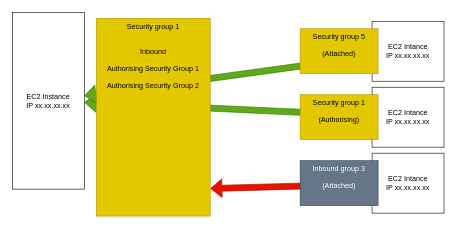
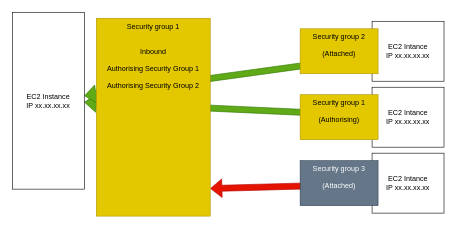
  <mxCell id="0" />
  <mxCell id="1" parent="0" />
  <mxCell id="2" value="" style="shape=flexArrow;endArrow=classic;html=1;fillColor=#e51400;strokeColor=#B20000;" edge="1" parent="1" source="11"><mxGeometry width="50" height="50" relative="1" as="geometry"><mxPoint x="620" y="310" as="sourcePoint" /><mxPoint x="350" y="314" as="targetPoint" /></mxGeometry></mxCell>
  <mxCell id="3" value="" style="shape=flexArrow;endArrow=classic;html=1;fillColor=#60a917;strokeColor=#2D7600;" edge="1" parent="1" source="9" target="5"><mxGeometry width="50" height="50" relative="1" as="geometry"><mxPoint x="610" y="190" as="sourcePoint" /><mxPoint x="130" y="282" as="targetPoint" /></mxGeometry></mxCell>
  <mxCell id="4" value="" style="shape=flexArrow;endArrow=classic;html=1;fillColor=#60a917;strokeColor=#2D7600;" edge="1" parent="1" source="7" target="5"><mxGeometry width="50" height="50" relative="1" as="geometry"><mxPoint x="400" y="120" as="sourcePoint" /><mxPoint x="450" y="70" as="targetPoint" /></mxGeometry></mxCell>
  <mxCell id="5" value="&lt;span style=&quot;&quot;&gt;EC2 Instance&lt;/span&gt;&lt;br style=&quot;&quot;&gt;&lt;span style=&quot;&quot;&gt;IP xx.xx.xx.xx&lt;/span&gt;" style="rounded=0;whiteSpace=wrap;html=1;" vertex="1" parent="1"><mxGeometry x="20" y="20" width="120" height="295" as="geometry" /></mxCell>
  <mxCell id="6" value="Security group 1&#10;&#10;&#10;Inbound&#10;&#10;Authorising Security Group 1&#10;&#10;Authorising Security Group 2" style="fillColor=#e3c800;strokeColor=#B09500;verticalAlign=top;fontStyle=0;fontColor=#000000;fillStyle=auto;gradientColor=none;" vertex="1" parent="1"><mxGeometry x="160" y="30" width="190" height="330" as="geometry" /></mxCell>
  <mxCell id="7" value="EC2 Intance&lt;br&gt;IP xx.xx.xx.xx" style="rounded=0;whiteSpace=wrap;html=1;" vertex="1" parent="1"><mxGeometry x="620" y="35" width="120" height="100" as="geometry" /></mxCell>
- <mxCell id="8" value="Security group 5&#10;&#10;(Attached)" style="fillColor=#e3c800;strokeColor=#B09500;verticalAlign=top;fontStyle=0;fontColor=#000000;" vertex="1" parent="1"><mxGeometry x="500" y="47.5" width="130" height="75" as="geometry" /></mxCell>
+ <mxCell id="8" value="Security group 2&#10;&#10;(Attached)" style="fillColor=#e3c800;strokeColor=#B09500;verticalAlign=top;fontStyle=0;fontColor=#000000;" vertex="1" parent="1"><mxGeometry x="500" y="47.5" width="130" height="75" as="geometry" /></mxCell>
  <mxCell id="9" value="EC2 Intance&lt;br&gt;IP xx.xx.xx.xx" style="rounded=0;whiteSpace=wrap;html=1;" vertex="1" parent="1"><mxGeometry x="620" y="145" width="120" height="100" as="geometry" /></mxCell>
  <mxCell id="10" value="Security group 1&#10;&#10;(Authorising)" style="fillColor=#e3c800;strokeColor=#B09500;verticalAlign=top;fontStyle=0;fontColor=#000000;" vertex="1" parent="1"><mxGeometry x="500" y="157.5" width="130" height="75" as="geometry" /></mxCell>
  <mxCell id="11" value="EC2 Intance&lt;br&gt;IP xx.xx.xx.xx" style="rounded=0;whiteSpace=wrap;html=1;" vertex="1" parent="1"><mxGeometry x="620" y="255" width="120" height="100" as="geometry" /></mxCell>
- <mxCell id="12" value="Inbound group 3&#10;&#10;(Attached)" style="fillColor=#647687;strokeColor=#314354;verticalAlign=top;fontStyle=0;fontColor=#ffffff;" vertex="1" parent="1"><mxGeometry x="500" y="267.5" width="130" height="75" as="geometry" /></mxCell>
+ <mxCell id="12" value="Security group 3&#10;&#10;(Attached)" style="fillColor=#647687;strokeColor=#314354;verticalAlign=top;fontStyle=0;fontColor=#ffffff;" vertex="1" parent="1"><mxGeometry x="500" y="267.5" width="130" height="75" as="geometry" /></mxCell>
